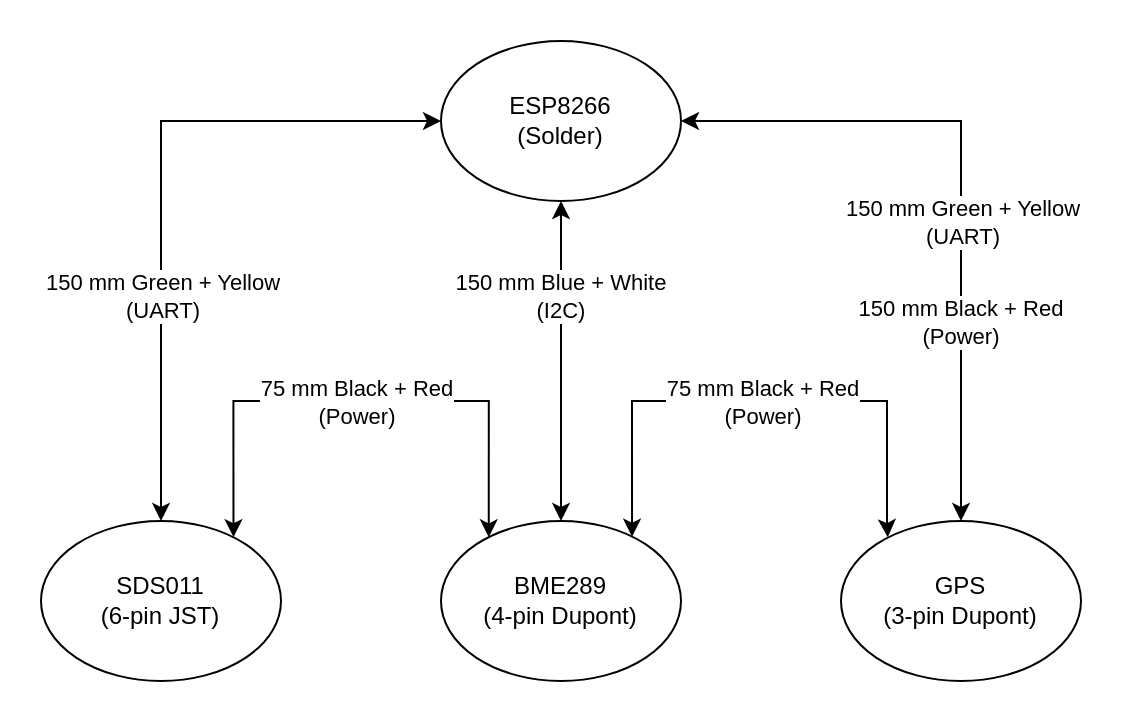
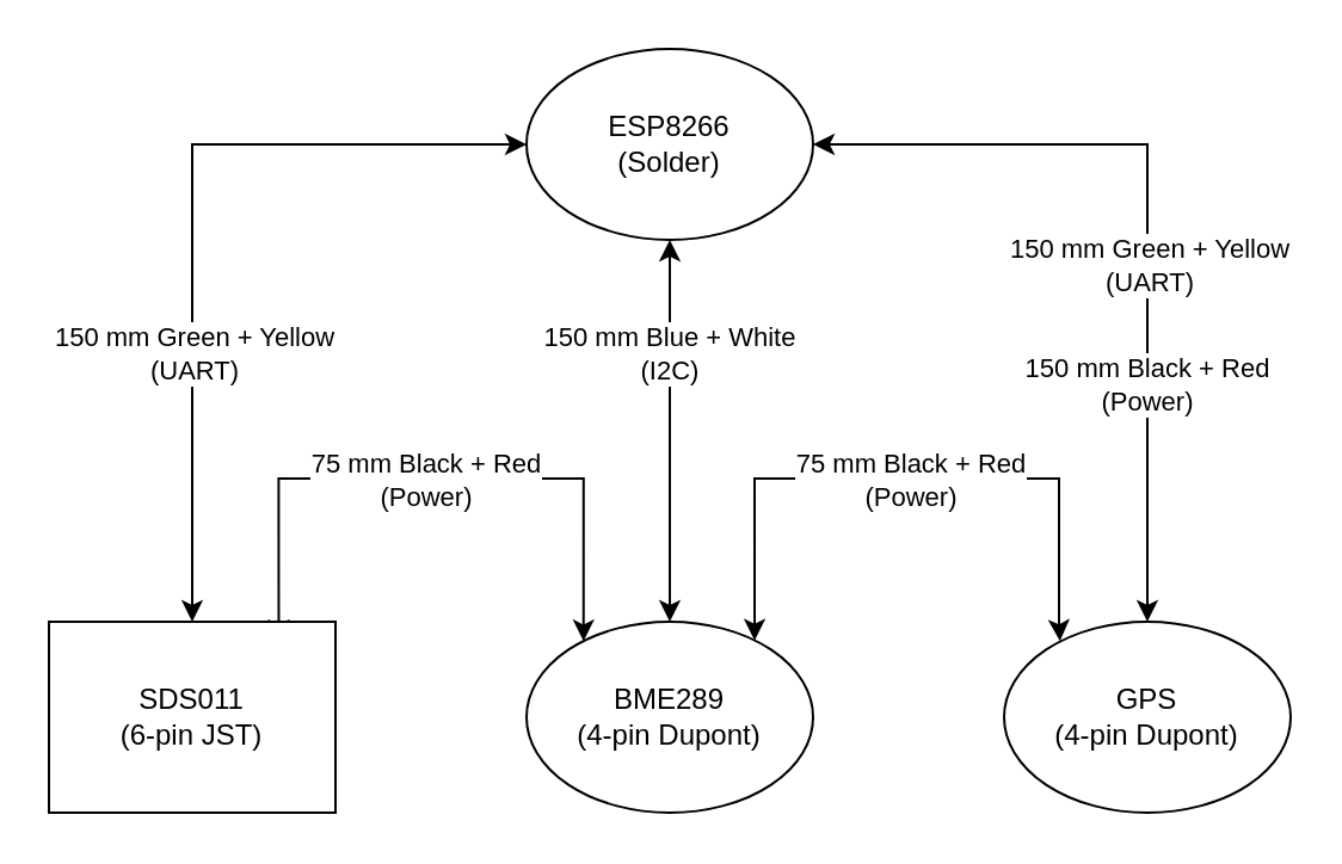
  <mxCell id="0" />
  <mxCell id="1" parent="0" />
  <mxCell id="2" style="edgeStyle=orthogonalEdgeStyle;rounded=0;orthogonalLoop=1;jettySize=auto;html=1;exitX=0.802;exitY=0.101;exitDx=0;exitDy=0;entryX=0.199;entryY=0.102;entryDx=0;entryDy=0;entryPerimeter=0;exitPerimeter=0;startArrow=classic;startFill=1;" parent="1" source="6" target="11" edge="1"><mxGeometry relative="1" as="geometry"><mxPoint x="280" y="240" as="targetPoint" /><Array as="points"><mxPoint x="116" y="200" /><mxPoint x="244" y="200" /></Array></mxGeometry></mxCell>
  <mxCell id="3" value="75 mm Black + Red&lt;br&gt;(Power)" style="edgeLabel;html=1;align=center;verticalAlign=middle;resizable=0;points=[];" parent="2" vertex="1" connectable="0"><mxGeometry x="-0.026" relative="1" as="geometry"><mxPoint as="offset" /></mxGeometry></mxCell>
  <mxCell id="4" style="edgeStyle=orthogonalEdgeStyle;rounded=0;orthogonalLoop=1;jettySize=auto;html=1;entryX=0;entryY=0.5;entryDx=0;entryDy=0;exitX=0.5;exitY=0;exitDx=0;exitDy=0;startArrow=classic;startFill=1;" parent="1" source="6" target="16" edge="1"><mxGeometry relative="1" as="geometry" /></mxCell>
  <mxCell id="5" value="150 mm Green + Yellow&lt;br&gt;(UART)" style="edgeLabel;html=1;align=center;verticalAlign=middle;resizable=0;points=[];" parent="4" vertex="1" connectable="0"><mxGeometry x="-0.245" y="3" relative="1" as="geometry"><mxPoint x="3" y="15" as="offset" /></mxGeometry></mxCell>
- <mxCell id="6" value="SDS011&lt;br&gt;(6-pin JST)" style="ellipse;whiteSpace=wrap;html=1;" parent="1" vertex="1"><mxGeometry x="20" y="260" width="120" height="80" as="geometry" /></mxCell>
+ <mxCell id="6" value="SDS011&lt;br&gt;(6-pin JST)" style="whiteSpace=wrap;html=1;rounded=0;" parent="1" vertex="1"><mxGeometry x="20" y="260" width="120" height="80" as="geometry" /></mxCell>
  <mxCell id="7" style="edgeStyle=orthogonalEdgeStyle;rounded=0;orthogonalLoop=1;jettySize=auto;html=1;entryX=0.195;entryY=0.101;entryDx=0;entryDy=0;exitX=0.796;exitY=0.098;exitDx=0;exitDy=0;exitPerimeter=0;entryPerimeter=0;startArrow=classic;startFill=1;" parent="1" source="11" target="15" edge="1"><mxGeometry relative="1" as="geometry"><Array as="points"><mxPoint x="316" y="200" /><mxPoint x="443" y="200" /><mxPoint x="443" y="260" /></Array></mxGeometry></mxCell>
  <mxCell id="8" value="75 mm Black + Red&lt;br&gt;(Power)" style="edgeLabel;html=1;align=center;verticalAlign=middle;resizable=0;points=[];" parent="7" vertex="1" connectable="0"><mxGeometry x="0.077" relative="1" as="geometry"><mxPoint x="-9" as="offset" /></mxGeometry></mxCell>
  <mxCell id="9" style="edgeStyle=orthogonalEdgeStyle;rounded=0;orthogonalLoop=1;jettySize=auto;html=1;entryX=0.5;entryY=1;entryDx=0;entryDy=0;startArrow=classic;startFill=1;" parent="1" source="11" target="16" edge="1"><mxGeometry relative="1" as="geometry" /></mxCell>
  <mxCell id="10" value="150 mm Blue + White&lt;br&gt;(I2C)" style="edgeLabel;html=1;align=center;verticalAlign=middle;resizable=0;points=[];" vertex="1" connectable="0" parent="9"><mxGeometry x="0.537" y="-1" relative="1" as="geometry"><mxPoint x="-2" y="10" as="offset" /></mxGeometry></mxCell>
  <mxCell id="11" value="BME289&lt;br&gt;(4-pin Dupont)" style="ellipse;whiteSpace=wrap;html=1;" parent="1" vertex="1"><mxGeometry x="220" y="260" width="120" height="80" as="geometry" /></mxCell>
  <mxCell id="12" style="edgeStyle=orthogonalEdgeStyle;rounded=0;orthogonalLoop=1;jettySize=auto;html=1;entryX=1;entryY=0.5;entryDx=0;entryDy=0;exitX=0.5;exitY=0;exitDx=0;exitDy=0;startArrow=classic;startFill=1;" parent="1" source="15" target="16" edge="1"><mxGeometry relative="1" as="geometry" /></mxCell>
  <mxCell id="13" value="150 mm Green + Yellow&lt;br&gt;(UART)" style="edgeLabel;html=1;align=center;verticalAlign=middle;resizable=0;points=[];" parent="12" vertex="1" connectable="0"><mxGeometry x="-0.265" y="1" relative="1" as="geometry"><mxPoint x="1" y="-25" as="offset" /></mxGeometry></mxCell>
  <mxCell id="14" value="150 mm Black + Red&lt;br&gt;(Power)" style="edgeLabel;html=1;align=center;verticalAlign=middle;resizable=0;points=[];" parent="12" vertex="1" connectable="0"><mxGeometry x="-0.328" y="1" relative="1" as="geometry"><mxPoint y="14" as="offset" /></mxGeometry></mxCell>
- <mxCell id="15" value="GPS&lt;br&gt;(3-pin Dupont)" style="ellipse;whiteSpace=wrap;html=1;" parent="1" vertex="1"><mxGeometry x="420" y="260" width="120" height="80" as="geometry" /></mxCell>
+ <mxCell id="15" value="GPS&lt;br&gt;(4-pin Dupont)" style="ellipse;whiteSpace=wrap;html=1;" parent="1" vertex="1"><mxGeometry x="420" y="260" width="120" height="80" as="geometry" /></mxCell>
  <mxCell id="16" value="ESP8266&lt;br&gt;(Solder)" style="ellipse;whiteSpace=wrap;html=1;" parent="1" vertex="1"><mxGeometry x="220" y="20" width="120" height="80" as="geometry" /></mxCell>
